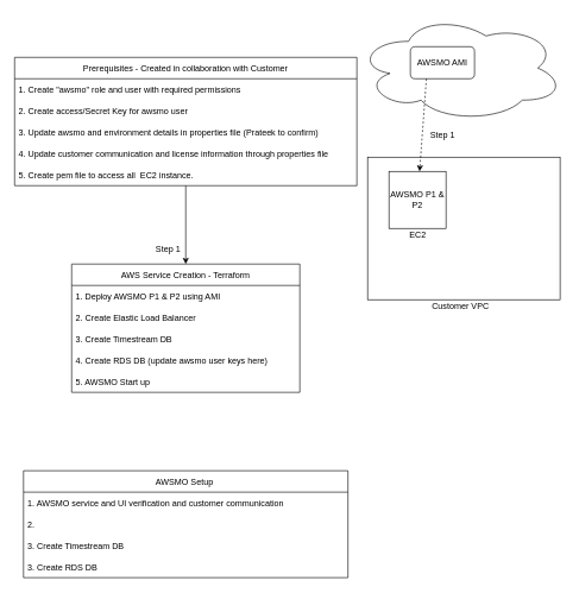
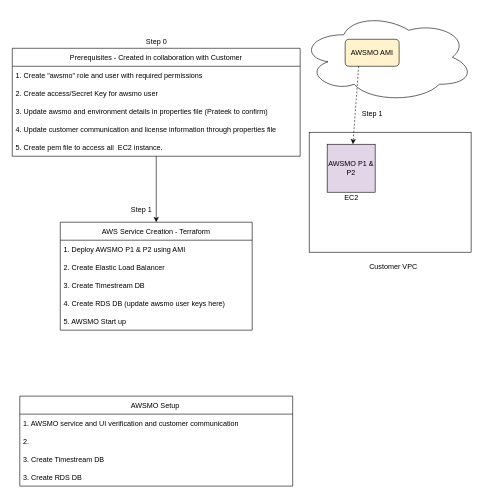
  <mxCell id="0" />
  <mxCell id="1" parent="0" />
  <mxCell id="2" value="" style="rounded=0;whiteSpace=wrap;html=1;" vertex="1" parent="1"><mxGeometry x="515" y="220" width="270" height="200" as="geometry" /></mxCell>
  <mxCell id="3" value="" style="ellipse;shape=cloud;whiteSpace=wrap;html=1;" vertex="1" parent="1"><mxGeometry x="500" width="290" height="150" as="geometry" y="20" /></mxCell>
- <mxCell id="4" value="AWSMO AMI" style="rounded=1;whiteSpace=wrap;html=1;" vertex="1" parent="1"><mxGeometry x="575" y="65" width="90" height="45" as="geometry" /></mxCell>
- <mxCell id="5" value="Customer VPC" style="text;html=1;align=center;verticalAlign=middle;resizable=0;points=[];autosize=1;strokeColor=none;fillColor=none;" vertex="1" parent="1"><mxGeometry x="595" y="420" width="100" height="20" as="geometry" /></mxCell>
- <mxCell id="6" value="AWSMO P1 &amp;amp; P2" style="whiteSpace=wrap;html=1;aspect=fixed;" vertex="1" parent="1"><mxGeometry x="545" y="240" width="80" height="80" as="geometry" /></mxCell>
+ <mxCell id="4" value="AWSMO AMI" style="rounded=1;whiteSpace=wrap;html=1;fillColor=#fff2cc;" vertex="1" parent="1"><mxGeometry x="575" y="65" width="90" height="45" as="geometry" /></mxCell>
+ <mxCell id="5" value="Customer VPC" style="text;html=1;align=center;verticalAlign=middle;resizable=0;points=[];autosize=1;strokeColor=none;fillColor=none;" vertex="1" parent="1"><mxGeometry x="605" y="435" width="100" height="20" as="geometry" /></mxCell>
+ <mxCell id="6" value="AWSMO P1 &amp;amp; P2" style="whiteSpace=wrap;html=1;aspect=fixed;fillColor=#e1d5e7;" vertex="1" parent="1"><mxGeometry x="545" y="240" width="80" height="80" as="geometry" /></mxCell>
  <mxCell id="7" value="EC2" style="text;html=1;align=center;verticalAlign=middle;resizable=0;points=[];autosize=1;strokeColor=none;fillColor=none;" vertex="1" parent="1"><mxGeometry x="565" y="320" width="40" height="20" as="geometry" /></mxCell>
  <mxCell id="8" value="AWS Service Creation - Terraform" style="swimlane;fontStyle=0;childLayout=stackLayout;horizontal=1;startSize=30;horizontalStack=0;resizeParent=1;resizeParentMax=0;resizeLast=0;collapsible=1;marginBottom=0;" vertex="1" parent="1"><mxGeometry x="100" y="370" width="320" height="180" as="geometry" /></mxCell>
  <mxCell id="9" value="1. Deploy AWSMO P1 &amp; P2 using AMI" style="text;strokeColor=none;fillColor=none;align=left;verticalAlign=middle;spacingLeft=4;spacingRight=4;overflow=hidden;points=[[0,0.5],[1,0.5]];portConstraint=eastwest;rotatable=0;" vertex="1" parent="8"><mxGeometry y="30" width="320" height="30" as="geometry" /></mxCell>
  <mxCell id="10" value="2. Create Elastic Load Balancer" style="text;strokeColor=none;fillColor=none;align=left;verticalAlign=middle;spacingLeft=4;spacingRight=4;overflow=hidden;points=[[0,0.5],[1,0.5]];portConstraint=eastwest;rotatable=0;" vertex="1" parent="8"><mxGeometry y="60" width="320" height="30" as="geometry" /></mxCell>
  <mxCell id="11" value="3. Create Timestream DB" style="text;strokeColor=none;fillColor=none;align=left;verticalAlign=middle;spacingLeft=4;spacingRight=4;overflow=hidden;points=[[0,0.5],[1,0.5]];portConstraint=eastwest;rotatable=0;" vertex="1" parent="8"><mxGeometry y="90" width="320" height="30" as="geometry" /></mxCell>
  <mxCell id="12" value="4. Create RDS DB (update awsmo user keys here)" style="text;strokeColor=none;fillColor=none;align=left;verticalAlign=middle;spacingLeft=4;spacingRight=4;overflow=hidden;points=[[0,0.5],[1,0.5]];portConstraint=eastwest;rotatable=0;" vertex="1" parent="8"><mxGeometry y="120" width="320" height="30" as="geometry" /></mxCell>
  <mxCell id="13" value="5. AWSMO Start up" style="text;strokeColor=none;fillColor=none;align=left;verticalAlign=middle;spacingLeft=4;spacingRight=4;overflow=hidden;points=[[0,0.5],[1,0.5]];portConstraint=eastwest;rotatable=0;" vertex="1" parent="8"><mxGeometry y="150" width="320" height="30" as="geometry" /></mxCell>
  <mxCell id="14" value="Step 1" style="text;html=1;align=center;verticalAlign=middle;resizable=0;points=[];autosize=1;strokeColor=none;fillColor=none;" vertex="1" parent="1"><mxGeometry x="210" y="340" width="50" height="20" as="geometry" /></mxCell>
  <mxCell id="15" value="" style="endArrow=classic;html=1;exitX=0.25;exitY=1;exitDx=0;exitDy=0;dashed=1;" edge="1" parent="1" source="4" target="6"><mxGeometry width="50" height="50" relative="1" as="geometry"><mxPoint x="585" y="340" as="sourcePoint" /><mxPoint x="635" y="290" as="targetPoint" /><Array as="points" /></mxGeometry></mxCell>
  <mxCell id="16" value="Step 1" style="text;html=1;align=center;verticalAlign=middle;resizable=0;points=[];autosize=1;strokeColor=none;fillColor=none;" vertex="1" parent="1"><mxGeometry x="595" y="180" width="50" height="20" as="geometry" /></mxCell>
  <mxCell id="17" style="edgeStyle=orthogonalEdgeStyle;rounded=0;orthogonalLoop=1;jettySize=auto;html=1;entryX=0.5;entryY=0;entryDx=0;entryDy=0;" edge="1" parent="1" source="18" target="8"><mxGeometry relative="1" as="geometry" /></mxCell>
  <mxCell id="18" value="Prerequisites - Created in collaboration with Customer" style="swimlane;fontStyle=0;childLayout=stackLayout;horizontal=1;startSize=30;horizontalStack=0;resizeParent=1;resizeParentMax=0;resizeLast=0;collapsible=1;marginBottom=0;" vertex="1" parent="1"><mxGeometry x="20" y="80" width="480" height="180" as="geometry" /></mxCell>
  <mxCell id="19" value="1. Create &quot;awsmo&quot; role and user with required permissions" style="text;strokeColor=none;fillColor=none;align=left;verticalAlign=middle;spacingLeft=4;spacingRight=4;overflow=hidden;points=[[0,0.5],[1,0.5]];portConstraint=eastwest;rotatable=0;" vertex="1" parent="18"><mxGeometry y="30" width="480" height="30" as="geometry" /></mxCell>
  <mxCell id="20" value="2. Create access/Secret Key for awsmo user" style="text;strokeColor=none;fillColor=none;align=left;verticalAlign=middle;spacingLeft=4;spacingRight=4;overflow=hidden;points=[[0,0.5],[1,0.5]];portConstraint=eastwest;rotatable=0;" vertex="1" parent="18"><mxGeometry y="60" width="480" height="30" as="geometry" /></mxCell>
  <mxCell id="21" value="3. Update awsmo and environment details in properties file (Prateek to confirm)" style="text;strokeColor=none;fillColor=none;align=left;verticalAlign=middle;spacingLeft=4;spacingRight=4;overflow=hidden;points=[[0,0.5],[1,0.5]];portConstraint=eastwest;rotatable=0;" vertex="1" parent="18"><mxGeometry y="90" width="480" height="30" as="geometry" /></mxCell>
  <mxCell id="22" value="4. Update customer communication and license information through properties file" style="text;strokeColor=none;fillColor=none;align=left;verticalAlign=middle;spacingLeft=4;spacingRight=4;overflow=hidden;points=[[0,0.5],[1,0.5]];portConstraint=eastwest;rotatable=0;" vertex="1" parent="18"><mxGeometry y="120" width="480" height="30" as="geometry" /></mxCell>
  <mxCell id="23" value="5. Create pem file to access all  EC2 instance." style="text;strokeColor=none;fillColor=none;align=left;verticalAlign=middle;spacingLeft=4;spacingRight=4;overflow=hidden;points=[[0,0.5],[1,0.5]];portConstraint=eastwest;rotatable=0;" vertex="1" parent="18"><mxGeometry y="150" width="480" height="30" as="geometry" /></mxCell>
+ <mxCell id="24" value="Step 0" style="text;html=1;align=center;verticalAlign=middle;resizable=0;points=[];autosize=1;strokeColor=none;fillColor=none;" vertex="1" parent="1"><mxGeometry x="235" y="60" width="50" height="20" as="geometry" /></mxCell>
  <mxCell id="25" value="AWSMO Setup " style="swimlane;fontStyle=0;childLayout=stackLayout;horizontal=1;startSize=30;horizontalStack=0;resizeParent=1;resizeParentMax=0;resizeLast=0;collapsible=1;marginBottom=0;" vertex="1" parent="1"><mxGeometry x="32.5" y="660" width="455" height="150" as="geometry" /></mxCell>
  <mxCell id="26" value="1. AWSMO service and UI verification and customer communication " style="text;strokeColor=none;fillColor=none;align=left;verticalAlign=middle;spacingLeft=4;spacingRight=4;overflow=hidden;points=[[0,0.5],[1,0.5]];portConstraint=eastwest;rotatable=0;" vertex="1" parent="25"><mxGeometry y="30" width="455" height="30" as="geometry" /></mxCell>
  <mxCell id="27" value="2. " style="text;strokeColor=none;fillColor=none;align=left;verticalAlign=middle;spacingLeft=4;spacingRight=4;overflow=hidden;points=[[0,0.5],[1,0.5]];portConstraint=eastwest;rotatable=0;" vertex="1" parent="25"><mxGeometry y="60" width="455" height="30" as="geometry" /></mxCell>
  <mxCell id="28" value="3. Create Timestream DB" style="text;strokeColor=none;fillColor=none;align=left;verticalAlign=middle;spacingLeft=4;spacingRight=4;overflow=hidden;points=[[0,0.5],[1,0.5]];portConstraint=eastwest;rotatable=0;" vertex="1" parent="25"><mxGeometry y="90" width="455" height="30" as="geometry" /></mxCell>
  <mxCell id="29" value="3. Create RDS DB" style="text;strokeColor=none;fillColor=none;align=left;verticalAlign=middle;spacingLeft=4;spacingRight=4;overflow=hidden;points=[[0,0.5],[1,0.5]];portConstraint=eastwest;rotatable=0;" vertex="1" parent="25"><mxGeometry y="120" width="455" height="30" as="geometry" /></mxCell>
